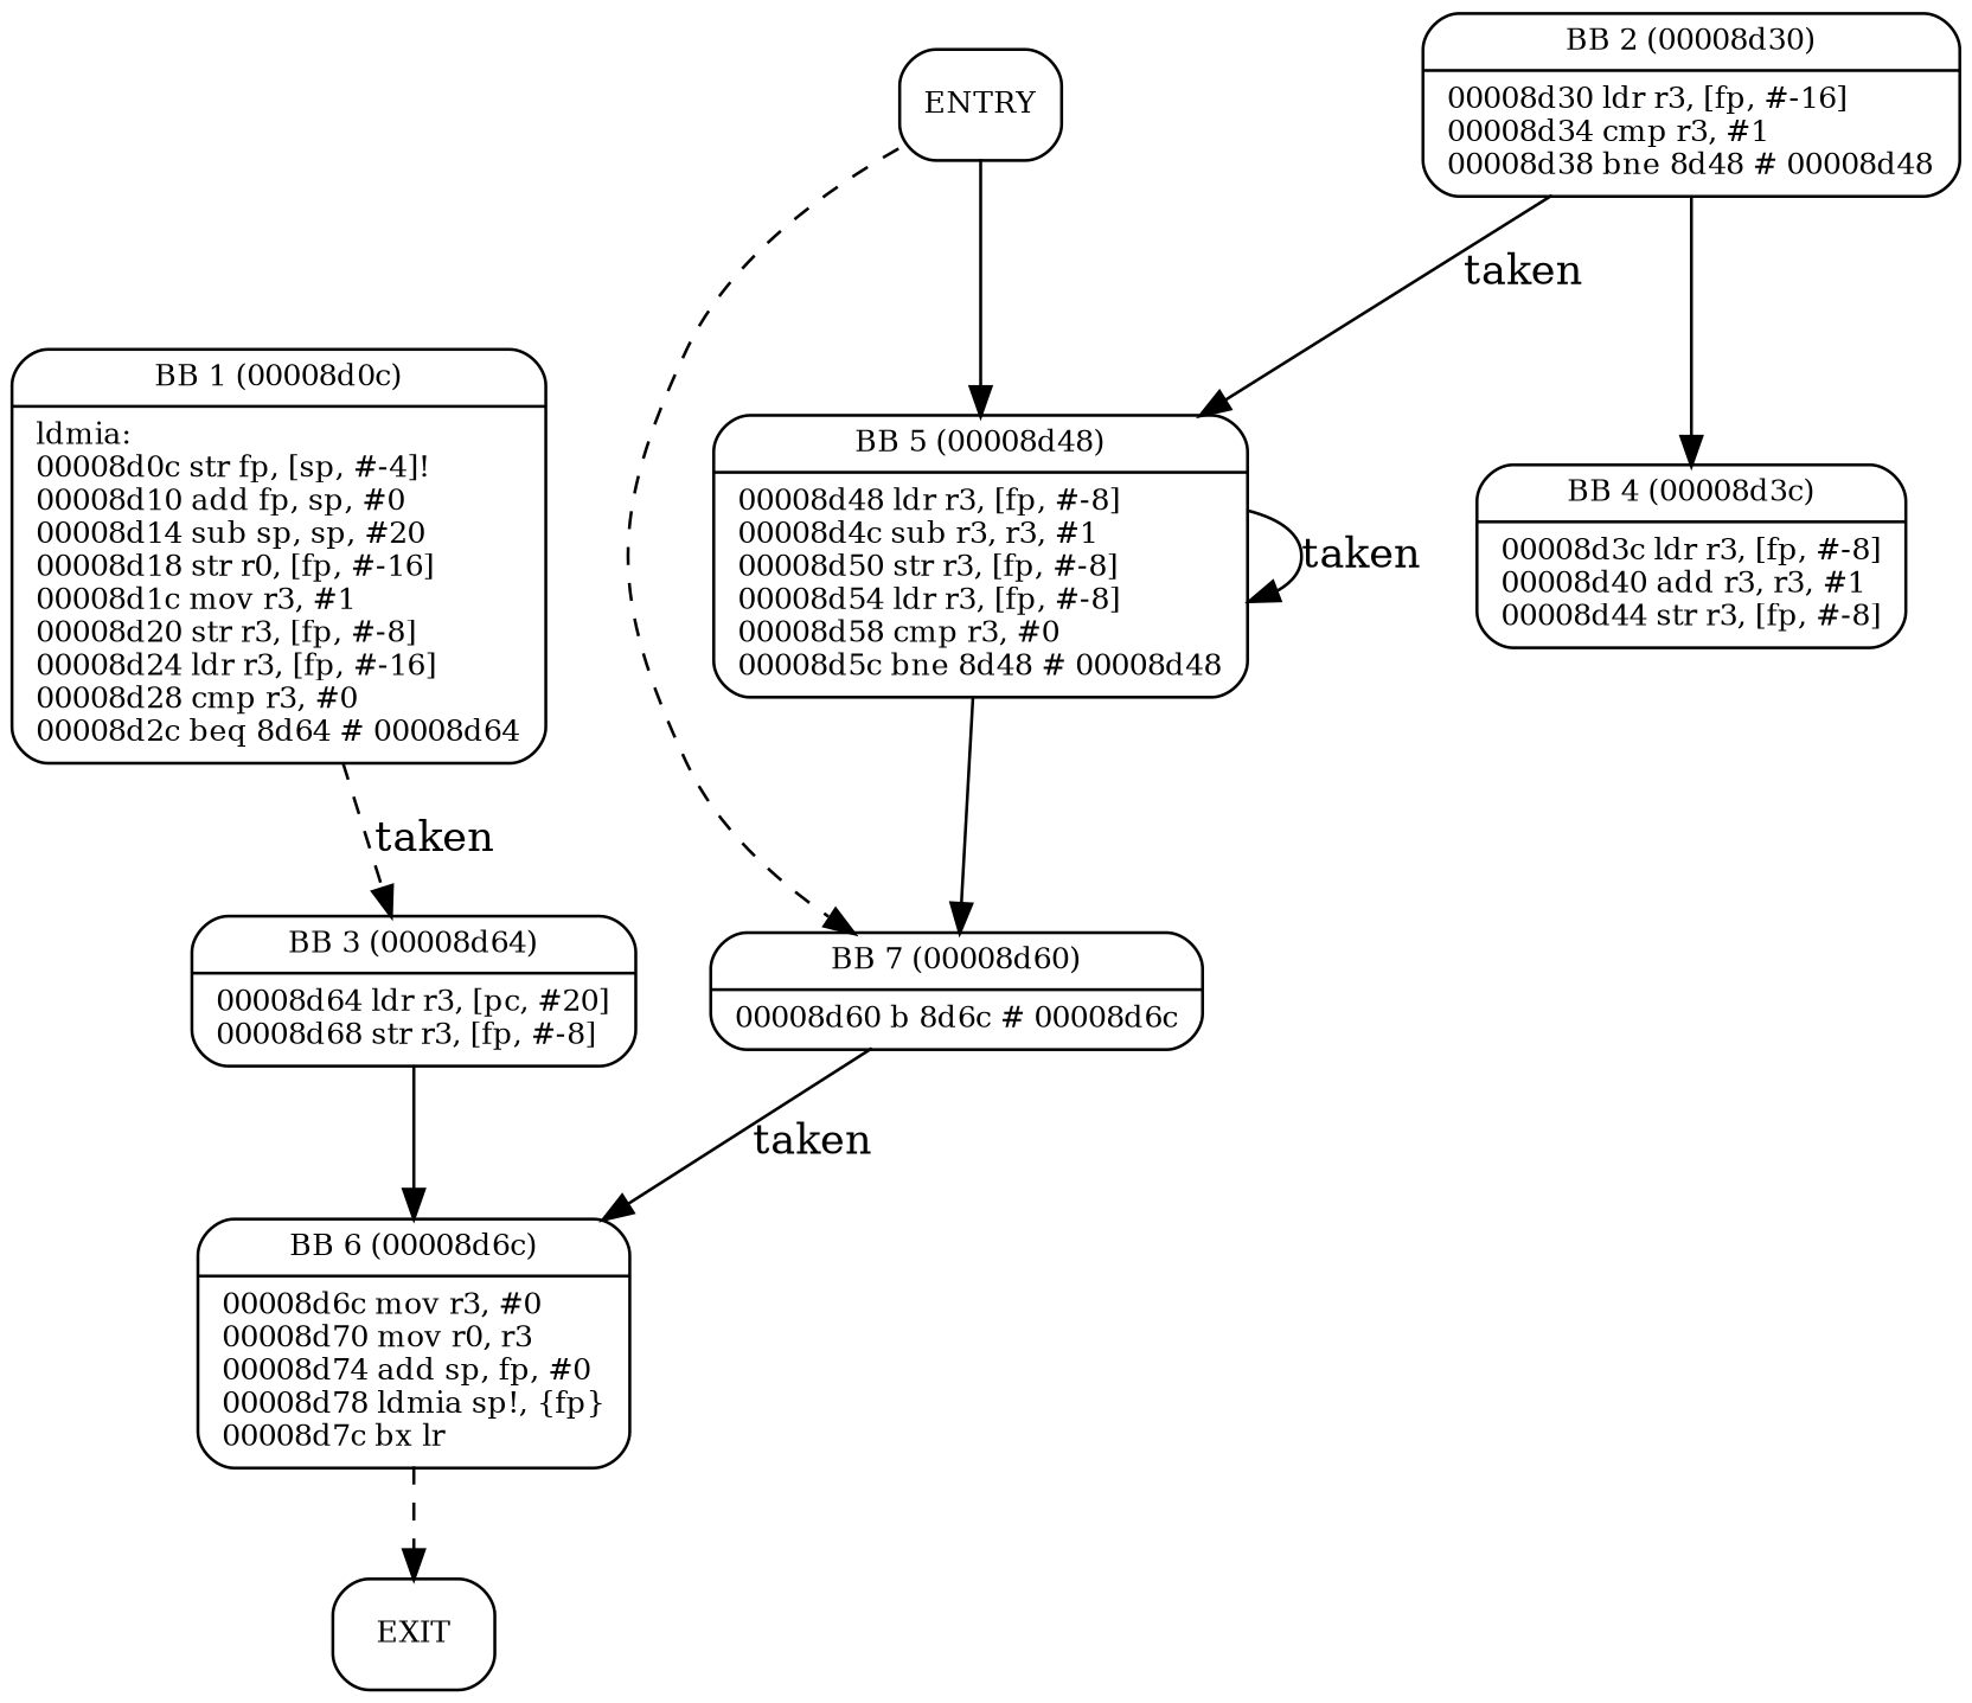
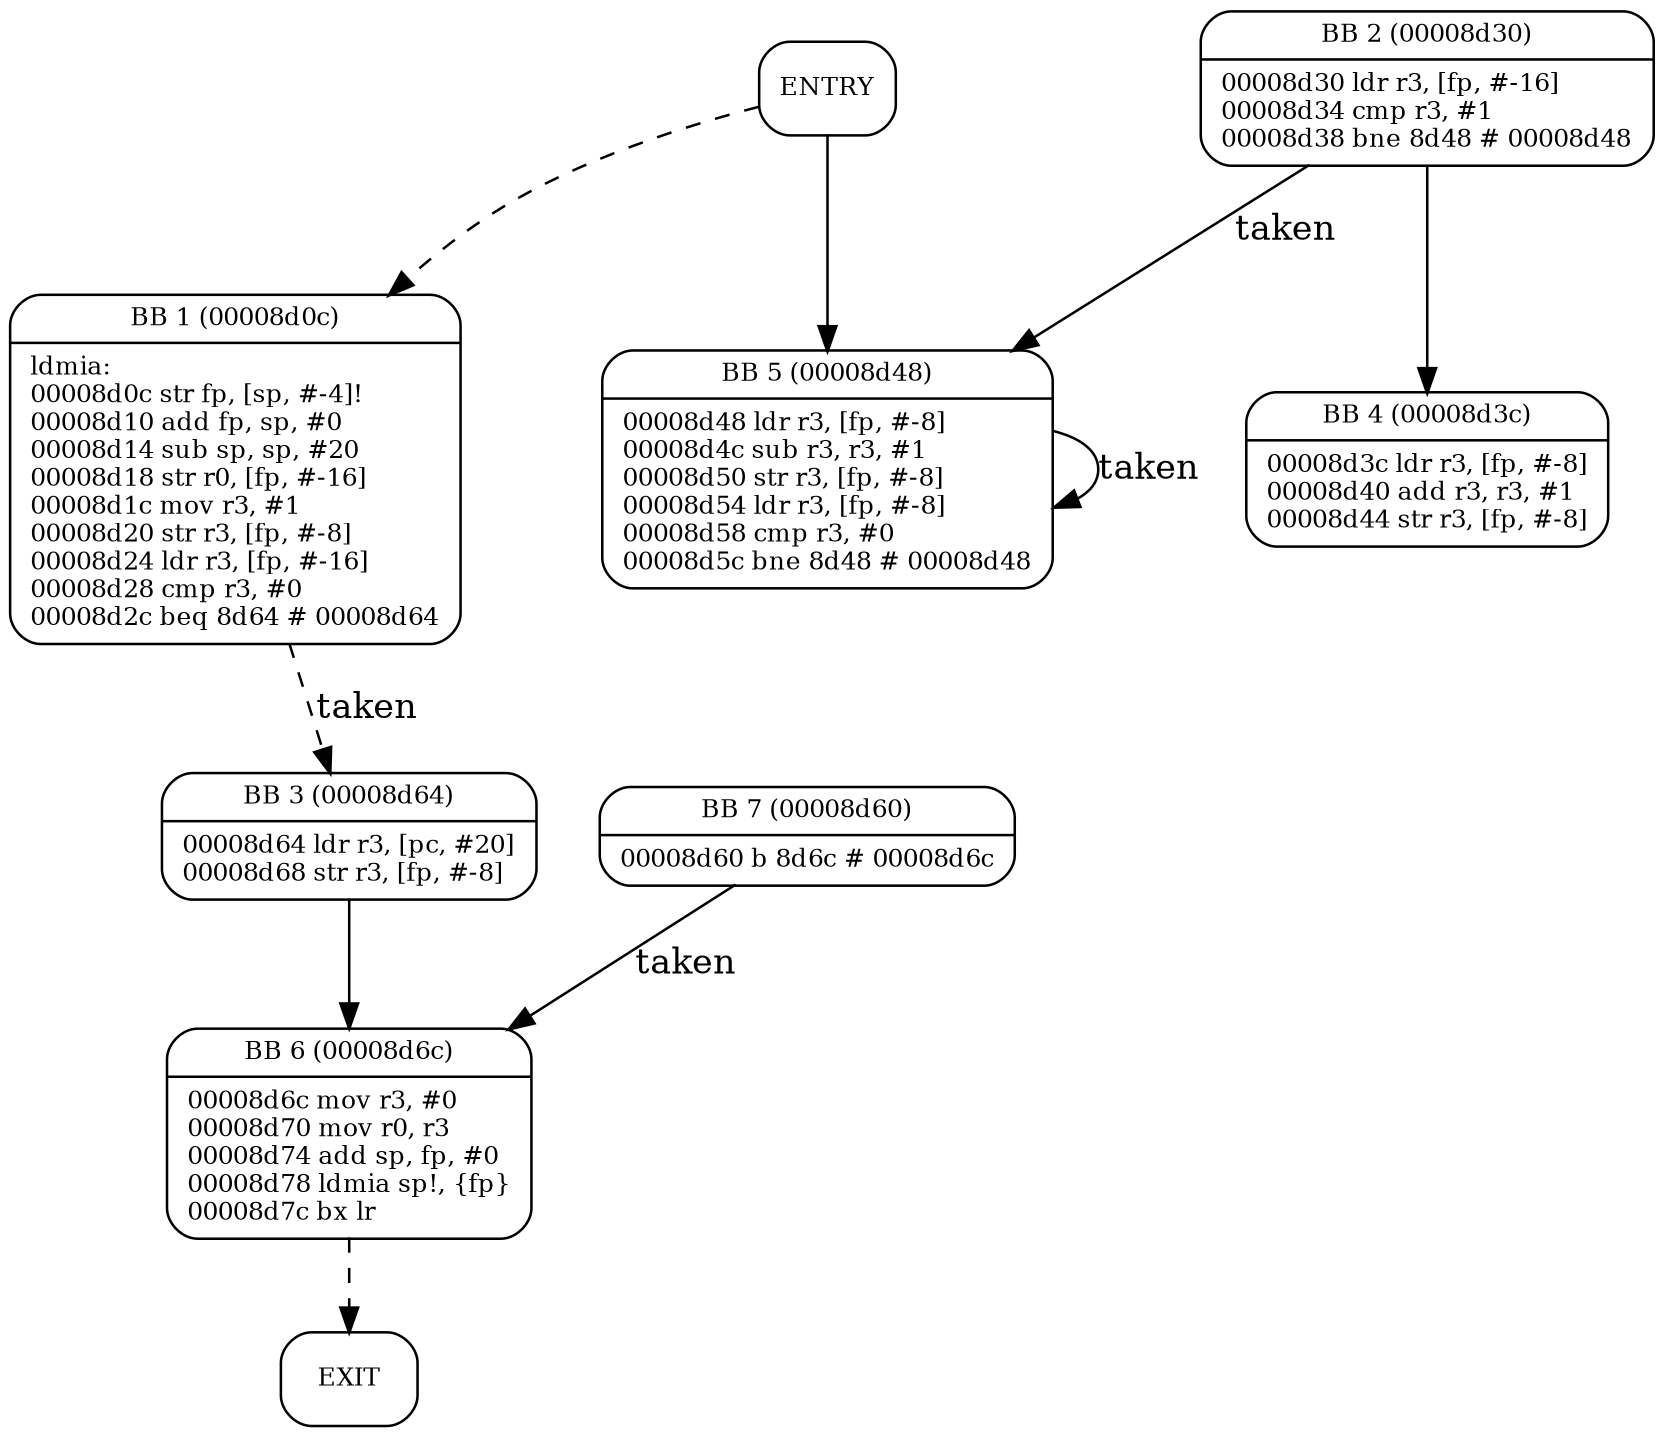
  digraph {
    node [fontsize=10 labeljust=l shape=Mrecord]
    edge [weight=4]
    n1 [label=ENTRY]
    n2 [label="{BB 1 (00008d0c) | ldmia:\l00008d0c    str fp, [sp, #-4]!\l00008d10    add fp, sp, #0\l00008d14    sub sp, sp, #20\l00008d18    str r0, [fp, #-16]\l00008d1c    mov r3, #1\l00008d20    str r3, [fp, #-8]\l00008d24    ldr r3, [fp, #-16]\l00008d28    cmp r3, #0\l00008d2c    beq 8d64    # 00008d64\l }"]
    n3 [label="{BB 5 (00008d48) | 00008d48    ldr r3, [fp, #-8]\l00008d4c    sub r3, r3, #1\l00008d50    str r3, [fp, #-8]\l00008d54    ldr r3, [fp, #-8]\l00008d58    cmp r3, #0\l00008d5c    bne 8d48    # 00008d48\l }"]
    n4 [label="{BB 3 (00008d64) | 00008d64    ldr r3, [pc, #20]\l00008d68    str r3, [fp, #-8]\l }"]
    n5 [label="{BB 6 (00008d6c) | 00008d6c    mov r3, #0\l00008d70    mov r0, r3\l00008d74    add sp, fp, #0\l00008d78    ldmia sp!, \{fp\}\l00008d7c    bx lr\l }"]
    n6 [label="{BB 2 (00008d30) | 00008d30    ldr r3, [fp, #-16]\l00008d34    cmp r3, #1\l00008d38    bne 8d48    # 00008d48\l }"]
    n7 [label="{BB 4 (00008d3c) | 00008d3c    ldr r3, [fp, #-8]\l00008d40    add r3, r3, #1\l00008d44    str r3, [fp, #-8]\l }"]
    n8 [label=EXIT]
    n9 [label="{BB 7 (00008d60) | 00008d60    b 8d6c    # 00008d6c\l }"]
-   n1 -> n9 [style=dashed weight=1]
+   n1 -> n2 [style=dashed weight=1]
    n1 -> n3
    n2 -> n4 [label=taken style=dashed weight=3]
    n3 -> n3 [label=taken weight=3]
-   n3 -> n9
    n4 -> n5
    n5 -> n8 [style=dashed weight=1]
    n6 -> n3 [label=taken weight=3]
    n6 -> n7
    n9 -> n5 [label=taken weight=3]
  }
